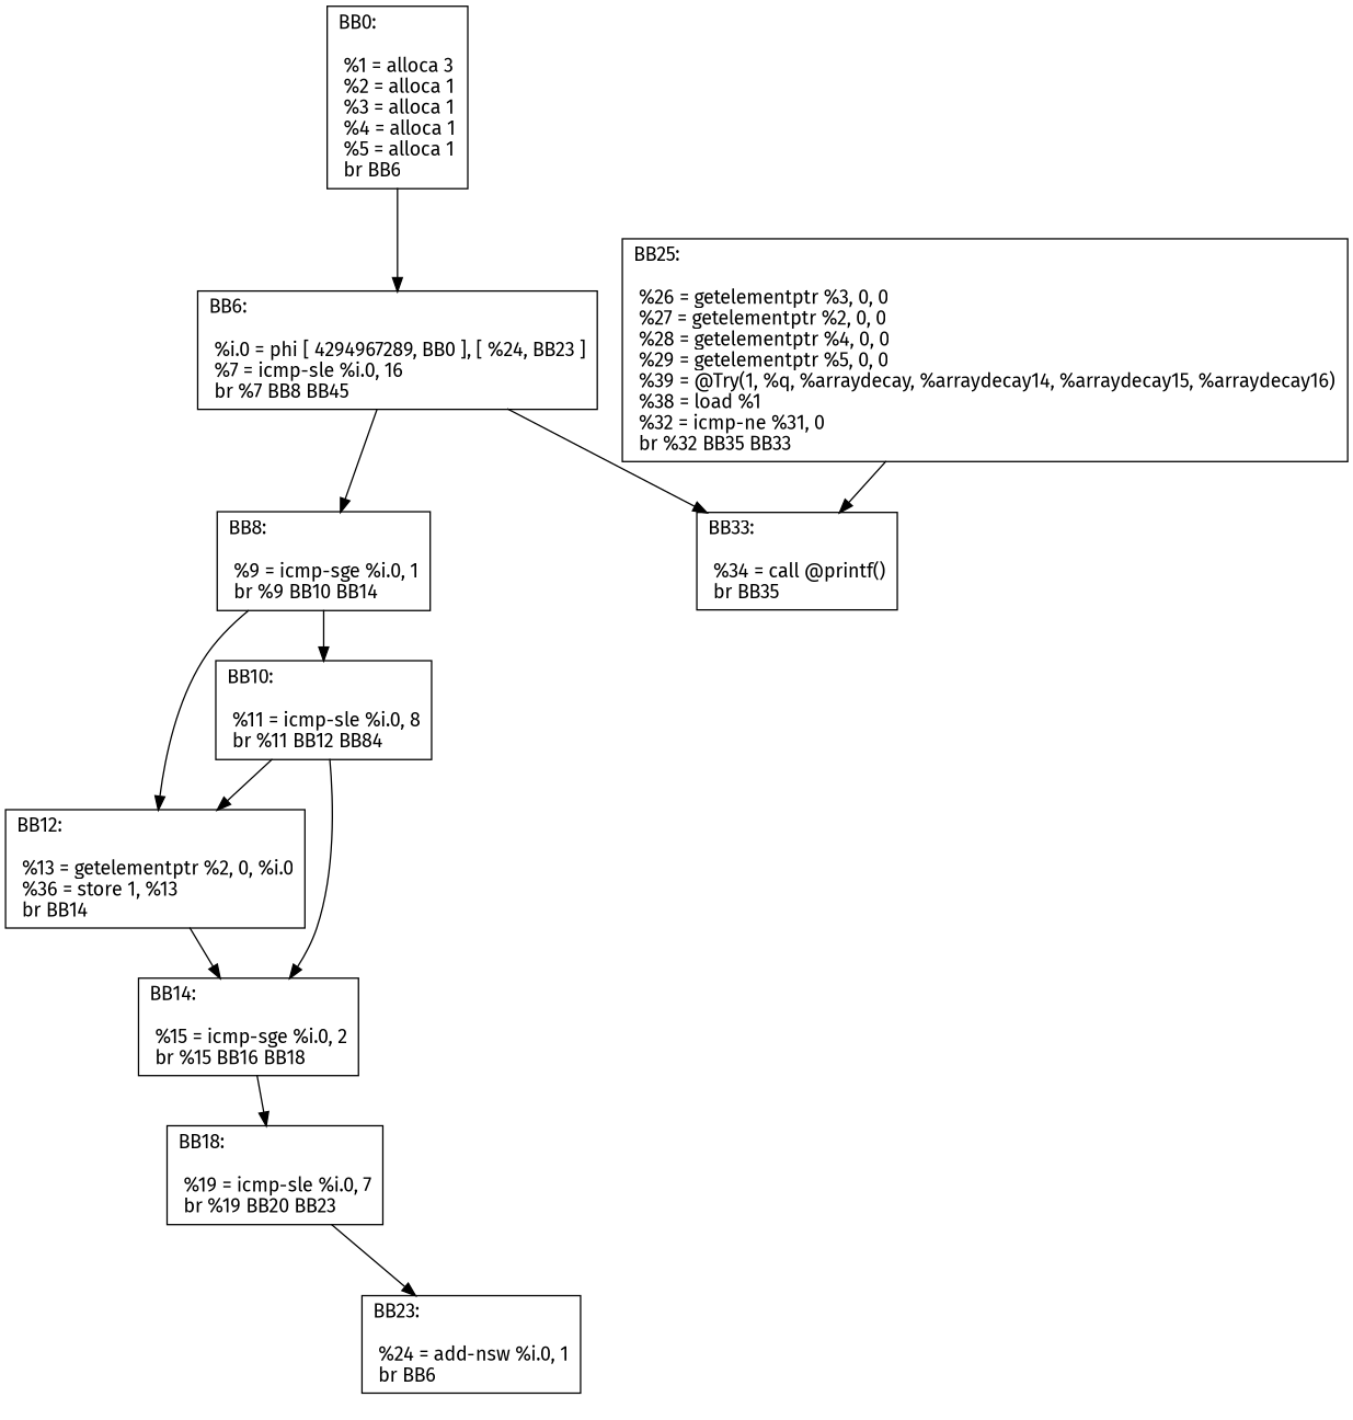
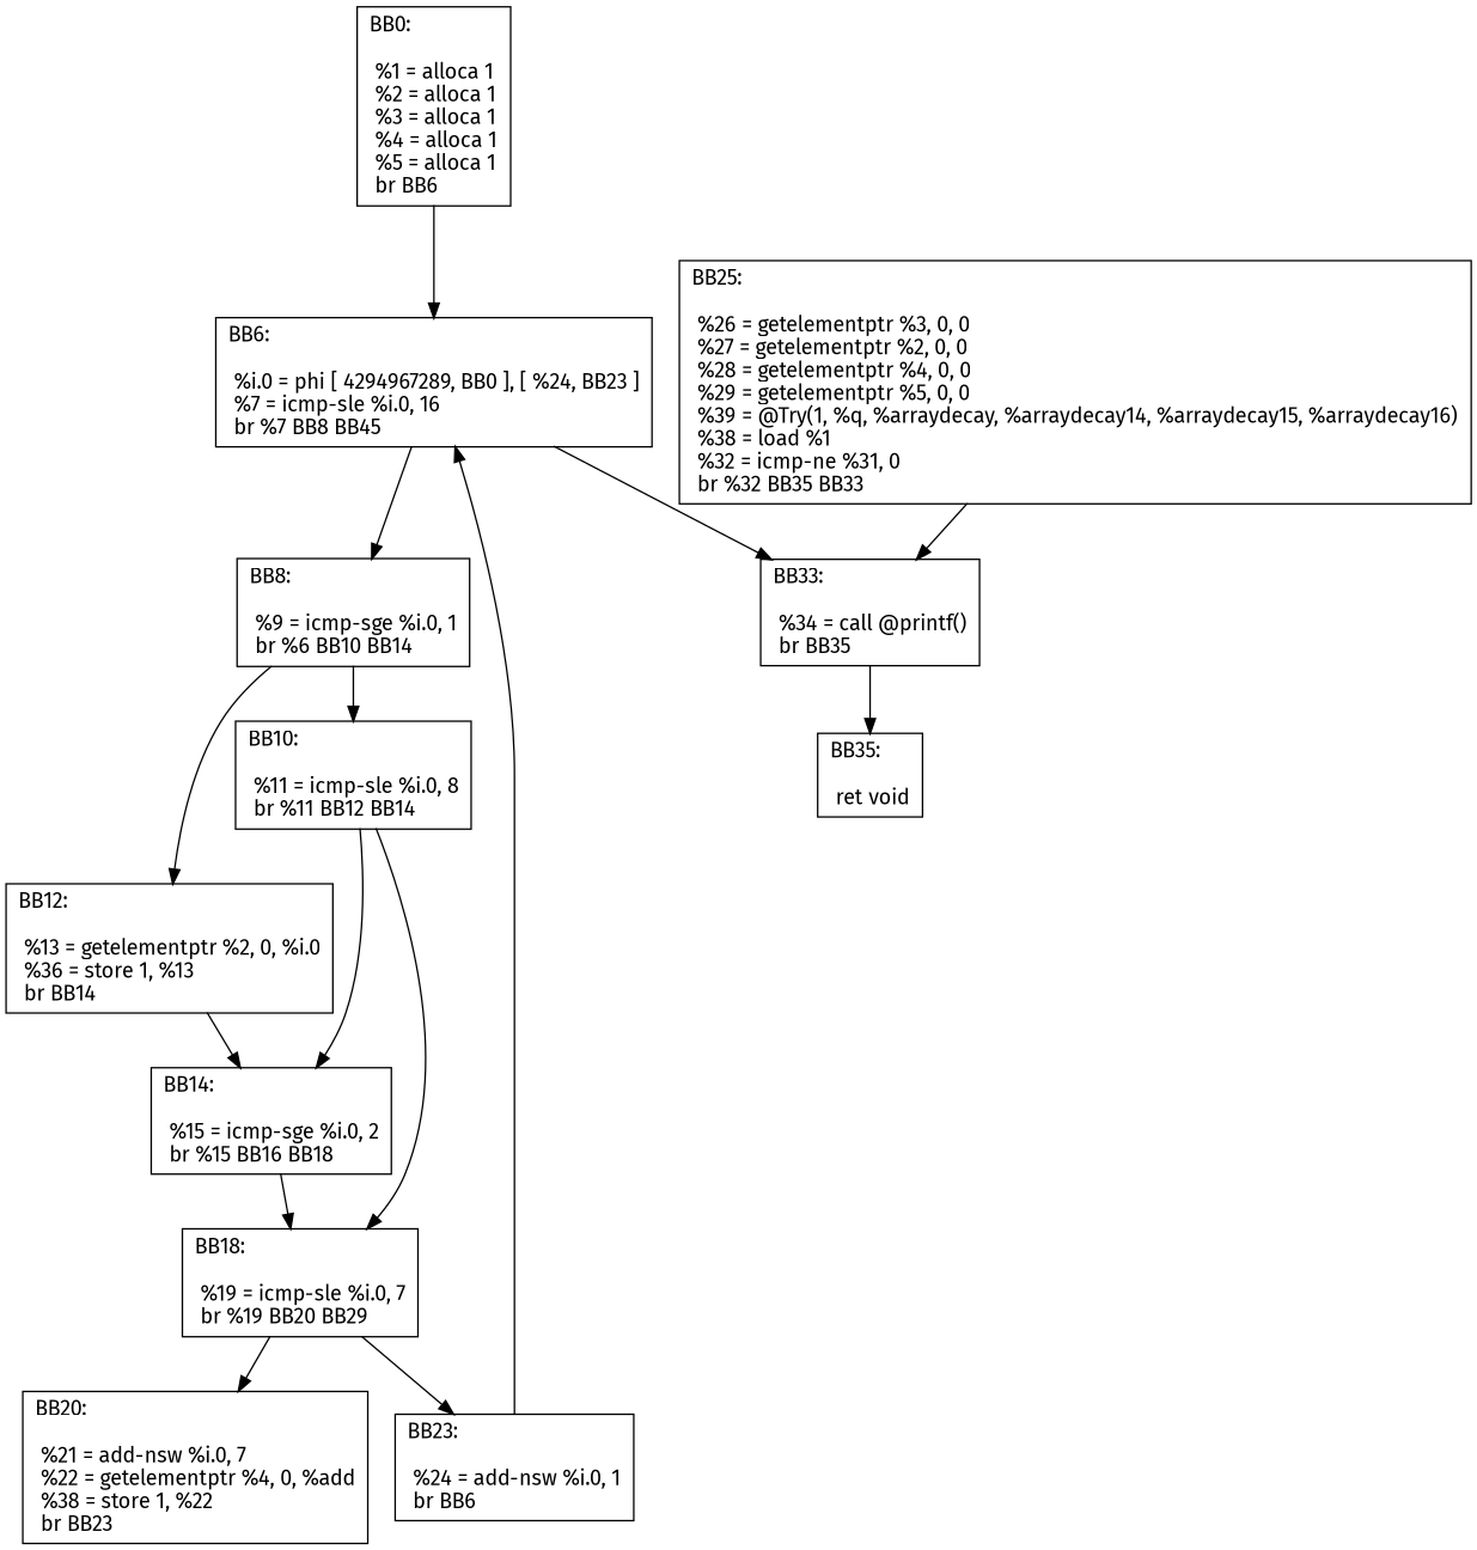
  digraph {
    fontname="Fira Sans"
    node [fontname="Fira Sans" shape=record]
    edge [fontname="Fira Sans"]
-   n1 [label="{BB0:\l\l  %1 = alloca 3\l %2 = alloca 1\l %3 = alloca 1\l %4 = alloca 1\l %5 = alloca 1\l br  BB6\l}"]
+   n1 [label="{BB0:\l\l  %1 = alloca 1\l %2 = alloca 1\l %3 = alloca 1\l %4 = alloca 1\l %5 = alloca 1\l br  BB6\l}"]
    n2 [label="{BB6:\l\l  %i.0 = phi [ 4294967289, BB0 ], [  %24, BB23 ]\l %7 = icmp-sle %i.0,  16\l br %7 BB8 BB45\l}"]
-   n3 [label="{BB8:\l\l  %9 = icmp-sge %i.0,  1\l br %9 BB10 BB14\l}"]
+   n3 [label="{BB8:\l\l  %9 = icmp-sge %i.0,  1\l br %6 BB10 BB14\l}"]
    n4 [label="{BB33:\l\l  %34 = call @printf()\l br  BB35\l}"]
-   n5 [label="{BB10:\l\l  %11 = icmp-sle %i.0,  8\l br %11 BB12 BB84\l}"]
+   n5 [label="{BB10:\l\l  %11 = icmp-sle %i.0,  8\l br %11 BB12 BB14\l}"]
    n6 [label="{BB12:\l\l  %13 = getelementptr %2,  0,  %i.0\l %36 = store 1,  %13\l br  BB14\l}"]
    n7 [label="{BB25:\l\l  %26 = getelementptr %3,  0,  0\l %27 = getelementptr %2,  0,  0\l %28 = getelementptr %4,  0,  0\l %29 = getelementptr %5,  0,  0\l %39 = @Try(1, %q, %arraydecay, %arraydecay14, %arraydecay15, %arraydecay16)\l %38 = load %1\l %32 = icmp-ne %31,  0\l br %32 BB35 BB33\l}"]
    n8 [label="{BB14:\l\l  %15 = icmp-sge %i.0,  2\l br %15 BB16 BB18\l}"]
-   n9 [label="{BB18:\l\l  %19 = icmp-sle %i.0,  7\l br %19 BB20 BB23\l}"]
+   n9 [label="{BB18:\l\l  %19 = icmp-sle %i.0,  7\l br %19 BB20 BB29\l}"]
+   n10 [label="{BB35:\l\l  ret void\l}"]
+   n11 [label="{BB20:\l\l  %21 = add-nsw %i.0,  7\l %22 = getelementptr %4,  0,  %add\l %38 = store 1,  %22\l br  BB23\l}"]
    n12 [label="{BB23:\l\l  %24 = add-nsw %i.0,  1\l br  BB6\l}"]
    n1 -> n2
    n2 -> n3
    n2 -> n4
    n3 -> n5
    n3 -> n6
-   n5 -> n6
+   n4 -> n10
+   n5 -> n9
    n5 -> n8
    n6 -> n8
    n7 -> n4
    n8 -> n9
+   n9 -> n11
    n9 -> n12
+   n12 -> n2
  }
